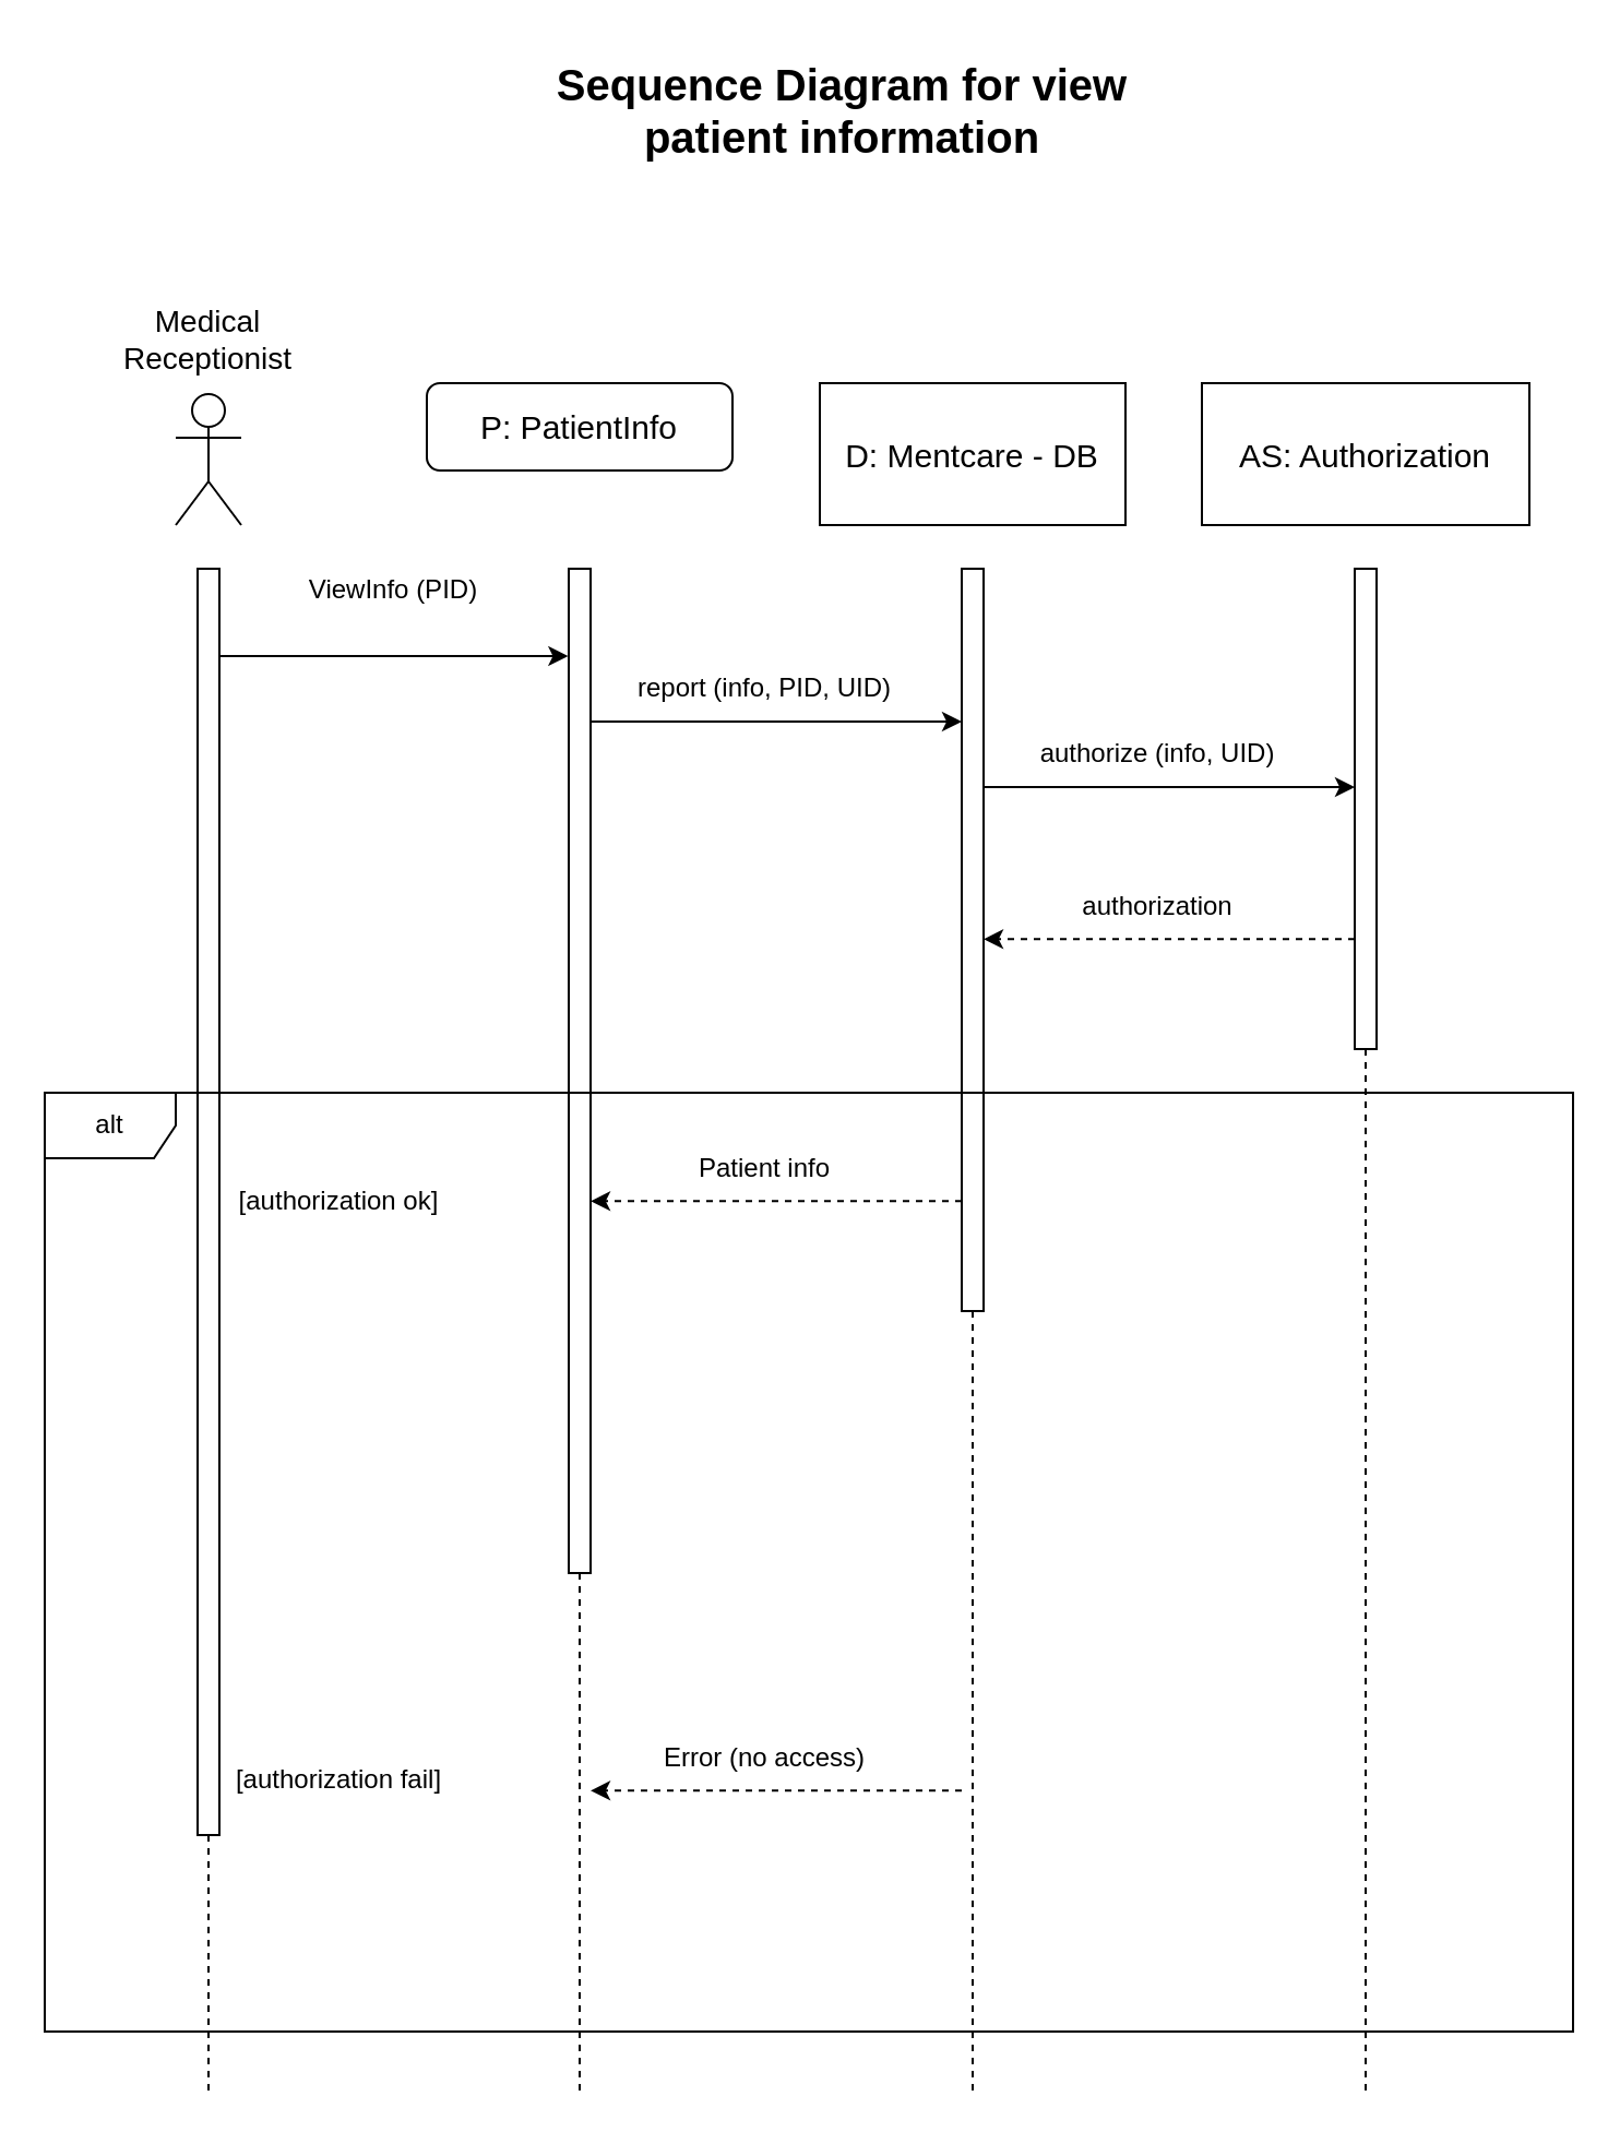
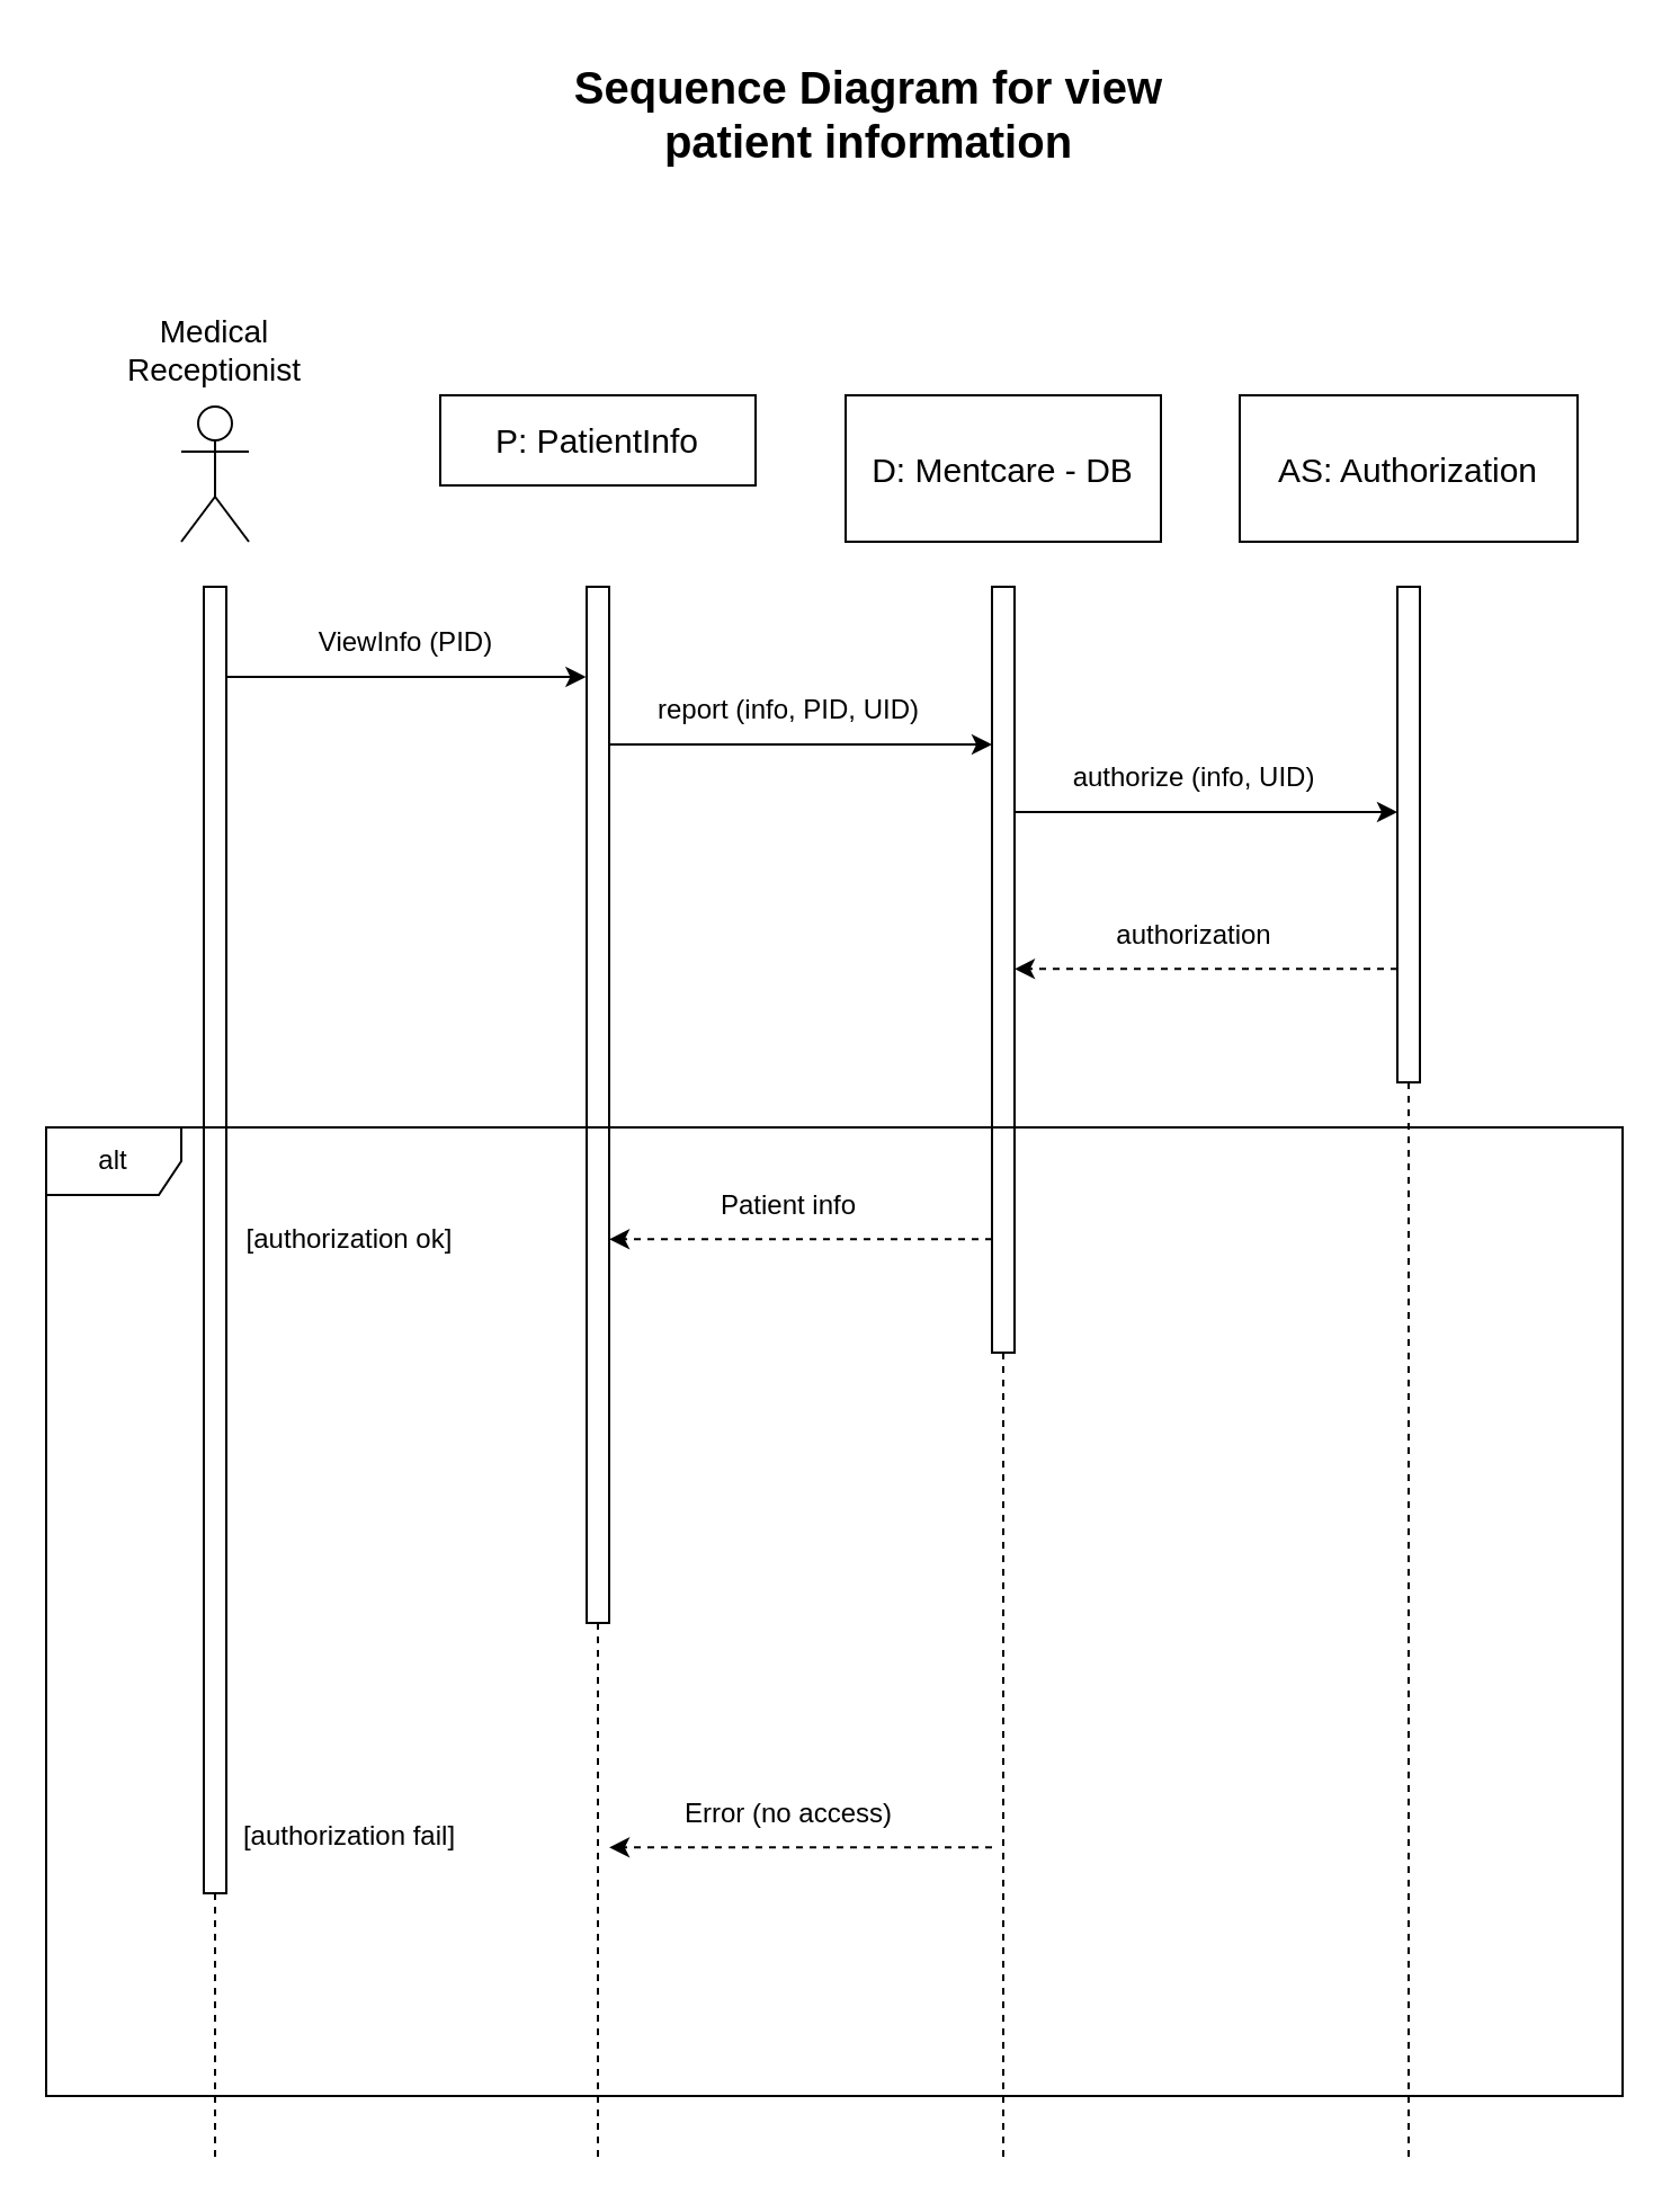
  <mxCell id="0" />
  <mxCell id="1" parent="0" />
  <mxCell id="2" value="&lt;font style=&quot;font-size: 20px;&quot;&gt;&lt;b style=&quot;font-size: 20px;&quot;&gt;Sequence Diagram for view patient information&lt;/b&gt;&lt;/font&gt;" style="text;html=1;align=center;verticalAlign=middle;whiteSpace=wrap;rounded=0;fontSize=20;" vertex="1" parent="1"><mxGeometry x="228" y="20" width="315" height="60" as="geometry" /></mxCell>
  <mxCell id="3" value="" style="shape=umlActor;verticalLabelPosition=bottom;verticalAlign=top;html=1;outlineConnect=0;" vertex="1" parent="1"><mxGeometry x="80" y="180" width="30" height="60" as="geometry" /></mxCell>
  <mxCell id="4" value="Medical Receptionist" style="text;html=1;align=center;verticalAlign=middle;whiteSpace=wrap;rounded=0;fontSize=14;" vertex="1" parent="1"><mxGeometry x="50" y="140" width="90" height="30" as="geometry" /></mxCell>
- <mxCell id="5" value="P: PatientInfo" style="whiteSpace=wrap;html=1;fontSize=15;rounded=1;" vertex="1" parent="1"><mxGeometry x="195" y="175" width="140" height="40" as="geometry" /></mxCell>
+ <mxCell id="5" value="P: PatientInfo" style="rounded=0;whiteSpace=wrap;html=1;fontSize=15;" vertex="1" parent="1"><mxGeometry x="195" y="175" width="140" height="40" as="geometry" /></mxCell>
  <mxCell id="6" value="D: Mentcare - DB" style="rounded=0;whiteSpace=wrap;html=1;fontSize=15;" vertex="1" parent="1"><mxGeometry x="375" y="175" width="140" height="65" as="geometry" /></mxCell>
  <mxCell id="7" value="AS: Authorization" style="rounded=0;whiteSpace=wrap;html=1;fontSize=15;" vertex="1" parent="1"><mxGeometry x="550" y="175" width="150" height="65" as="geometry" /></mxCell>
  <mxCell id="8" value="" style="rounded=0;whiteSpace=wrap;html=1;" vertex="1" parent="1"><mxGeometry x="90" y="260" width="10" height="580" as="geometry" /></mxCell>
  <mxCell id="9" value="" style="rounded=0;whiteSpace=wrap;html=1;" vertex="1" parent="1"><mxGeometry x="260" y="260" width="10" height="460" as="geometry" /></mxCell>
  <mxCell id="10" value="" style="rounded=0;whiteSpace=wrap;html=1;" vertex="1" parent="1"><mxGeometry x="440" y="260" width="10" height="340" as="geometry" /></mxCell>
  <mxCell id="11" value="" style="rounded=0;whiteSpace=wrap;html=1;" vertex="1" parent="1"><mxGeometry x="620" y="260" width="10" height="220" as="geometry" /></mxCell>
  <mxCell id="12" value="" style="endArrow=classic;html=1;rounded=0;entryX=0;entryY=0.057;entryDx=0;entryDy=0;entryPerimeter=0;exitX=1.061;exitY=0.032;exitDx=0;exitDy=0;exitPerimeter=0;" edge="1" parent="1"><mxGeometry width="50" height="50" relative="1" as="geometry"><mxPoint x="450" y="360" as="sourcePoint" /><mxPoint x="620" y="360" as="targetPoint" /></mxGeometry></mxCell>
- <mxCell id="13" value="ViewInfo (PID)" style="text;html=1;align=center;verticalAlign=middle;whiteSpace=wrap;rounded=0;" vertex="1" parent="1"><mxGeometry x="140" y="255" width="80" height="30" as="geometry" /></mxCell>
+ <mxCell id="13" value="ViewInfo (PID)" style="text;html=1;align=center;verticalAlign=middle;whiteSpace=wrap;rounded=0;" vertex="1" parent="1"><mxGeometry x="140" y="270" width="80" height="30" as="geometry" /></mxCell>
  <mxCell id="14" value="report (info, PID, UID)" style="text;html=1;align=center;verticalAlign=middle;whiteSpace=wrap;rounded=0;" vertex="1" parent="1"><mxGeometry x="290" y="300" width="120" height="30" as="geometry" /></mxCell>
  <mxCell id="15" value="authorize (info, UID)" style="text;html=1;align=center;verticalAlign=middle;whiteSpace=wrap;rounded=0;" vertex="1" parent="1"><mxGeometry x="470" y="330" width="120" height="30" as="geometry" /></mxCell>
  <mxCell id="16" value="" style="endArrow=classic;html=1;rounded=0;entryX=0;entryY=0.057;entryDx=0;entryDy=0;entryPerimeter=0;exitX=1.061;exitY=0.032;exitDx=0;exitDy=0;exitPerimeter=0;" edge="1" parent="1"><mxGeometry width="50" height="50" relative="1" as="geometry"><mxPoint x="270" y="330" as="sourcePoint" /><mxPoint x="440" y="330" as="targetPoint" /></mxGeometry></mxCell>
  <mxCell id="17" value="" style="endArrow=classic;html=1;rounded=0;exitX=1.052;exitY=0.069;exitDx=0;exitDy=0;exitPerimeter=0;entryX=-0.031;entryY=0.087;entryDx=0;entryDy=0;entryPerimeter=0;" edge="1" parent="1" source="8" target="9"><mxGeometry width="50" height="50" relative="1" as="geometry"><mxPoint x="210" y="340" as="sourcePoint" /><mxPoint x="260" y="290" as="targetPoint" /></mxGeometry></mxCell>
  <mxCell id="18" value="" style="endArrow=none;dashed=1;html=1;rounded=0;exitX=0.5;exitY=1;exitDx=0;exitDy=0;" edge="1" parent="1" source="9"><mxGeometry width="50" height="50" relative="1" as="geometry"><mxPoint x="470" y="770" as="sourcePoint" /><mxPoint x="265" y="960" as="targetPoint" /></mxGeometry></mxCell>
  <mxCell id="19" value="" style="endArrow=none;dashed=1;html=1;rounded=0;exitX=0.5;exitY=1;exitDx=0;exitDy=0;" edge="1" parent="1" source="8"><mxGeometry width="50" height="50" relative="1" as="geometry"><mxPoint x="380" y="850" as="sourcePoint" /><mxPoint x="95" y="960" as="targetPoint" /></mxGeometry></mxCell>
  <mxCell id="20" value="" style="endArrow=none;dashed=1;html=1;rounded=0;exitX=0.5;exitY=1;exitDx=0;exitDy=0;" edge="1" parent="1" source="10"><mxGeometry width="50" height="50" relative="1" as="geometry"><mxPoint x="470" y="770" as="sourcePoint" /><mxPoint x="445" y="960" as="targetPoint" /></mxGeometry></mxCell>
  <mxCell id="21" value="" style="endArrow=none;dashed=1;html=1;rounded=0;exitX=0.5;exitY=1;exitDx=0;exitDy=0;" edge="1" parent="1" source="11"><mxGeometry width="50" height="50" relative="1" as="geometry"><mxPoint x="630" y="740" as="sourcePoint" /><mxPoint x="625" y="960" as="targetPoint" /></mxGeometry></mxCell>
  <mxCell id="22" value="alt" style="shape=umlFrame;whiteSpace=wrap;html=1;pointerEvents=0;" vertex="1" parent="1"><mxGeometry x="20" y="500" width="700" height="430" as="geometry" /></mxCell>
  <mxCell id="23" value="" style="endArrow=classic;html=1;rounded=0;entryX=0;entryY=0.057;entryDx=0;entryDy=0;entryPerimeter=0;exitX=1.061;exitY=0.032;exitDx=0;exitDy=0;exitPerimeter=0;dashed=1;" edge="1" parent="1"><mxGeometry width="50" height="50" relative="1" as="geometry"><mxPoint x="620" y="429.67" as="sourcePoint" /><mxPoint x="450" y="429.67" as="targetPoint" /></mxGeometry></mxCell>
  <mxCell id="24" value="authorization" style="text;html=1;align=center;verticalAlign=middle;whiteSpace=wrap;rounded=0;" vertex="1" parent="1"><mxGeometry x="470" y="400" width="120" height="30" as="geometry" /></mxCell>
  <mxCell id="25" value="" style="endArrow=classic;html=1;rounded=0;entryX=0;entryY=0.057;entryDx=0;entryDy=0;entryPerimeter=0;exitX=1.061;exitY=0.032;exitDx=0;exitDy=0;exitPerimeter=0;dashed=1;" edge="1" parent="1"><mxGeometry width="50" height="50" relative="1" as="geometry"><mxPoint x="440" y="549.67" as="sourcePoint" /><mxPoint x="270" y="549.67" as="targetPoint" /></mxGeometry></mxCell>
  <mxCell id="26" value="Patient info" style="text;html=1;align=center;verticalAlign=middle;whiteSpace=wrap;rounded=0;" vertex="1" parent="1"><mxGeometry x="290" y="520" width="120" height="30" as="geometry" /></mxCell>
  <mxCell id="27" value="" style="endArrow=classic;html=1;rounded=0;entryX=0;entryY=0.057;entryDx=0;entryDy=0;entryPerimeter=0;exitX=1.061;exitY=0.032;exitDx=0;exitDy=0;exitPerimeter=0;dashed=1;" edge="1" parent="1"><mxGeometry width="50" height="50" relative="1" as="geometry"><mxPoint x="440" y="819.67" as="sourcePoint" /><mxPoint x="270" y="819.67" as="targetPoint" /></mxGeometry></mxCell>
  <mxCell id="28" value="Error (no access)" style="text;html=1;align=center;verticalAlign=middle;whiteSpace=wrap;rounded=0;" vertex="1" parent="1"><mxGeometry x="290" y="790" width="120" height="30" as="geometry" /></mxCell>
  <mxCell id="29" value="[authorization ok]" style="text;html=1;align=center;verticalAlign=middle;whiteSpace=wrap;rounded=0;" vertex="1" parent="1"><mxGeometry x="100" y="535" width="110" height="30" as="geometry" /></mxCell>
  <mxCell id="30" value="[authorization fail]" style="text;html=1;align=center;verticalAlign=middle;whiteSpace=wrap;rounded=0;" vertex="1" parent="1"><mxGeometry x="100" y="800" width="110" height="30" as="geometry" /></mxCell>
